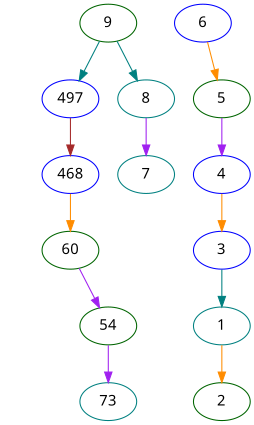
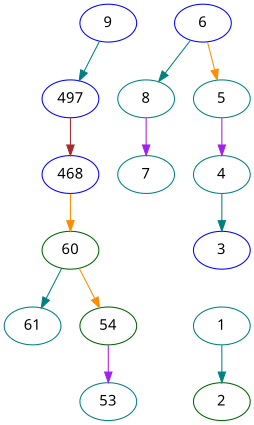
  digraph {
    fontname="Noto Sans"
    node [color=teal fontname="Noto Sans"]
    edge [color=teal fontname="Noto Sans"]
-   9 [color=darkgreen]
+   9 [color=blue]
    8
    497 [color=blue]
    7
    n5 [color=blue label=468]
    60 [color=darkgreen]
    6 [color=blue]
-   5 [color=darkgreen]
-   4 [color=blue]
+   5
+   4
    3 [color=blue]
    1
    2 [color=darkgreen]
    54 [color=darkgreen]
-   53 [label=73]
-   9 -> 8
+   61
+   53
+   6 -> 8
    9 -> 497
    8 -> 7 [color=purple]
    497 -> n5 [color=brown]
    n5 -> 60 [color=darkorange]
-   60 -> 54 [color=purple]
+   60 -> 54 [color=darkorange]
+   60 -> 61
    6 -> 5 [color=darkorange]
    5 -> 4 [color=purple]
-   4 -> 3 [color=darkorange]
-   3 -> 1
-   1 -> 2 [color=darkorange]
+   4 -> 3
+   1 -> 2
    54 -> 53 [color=purple]
  }
